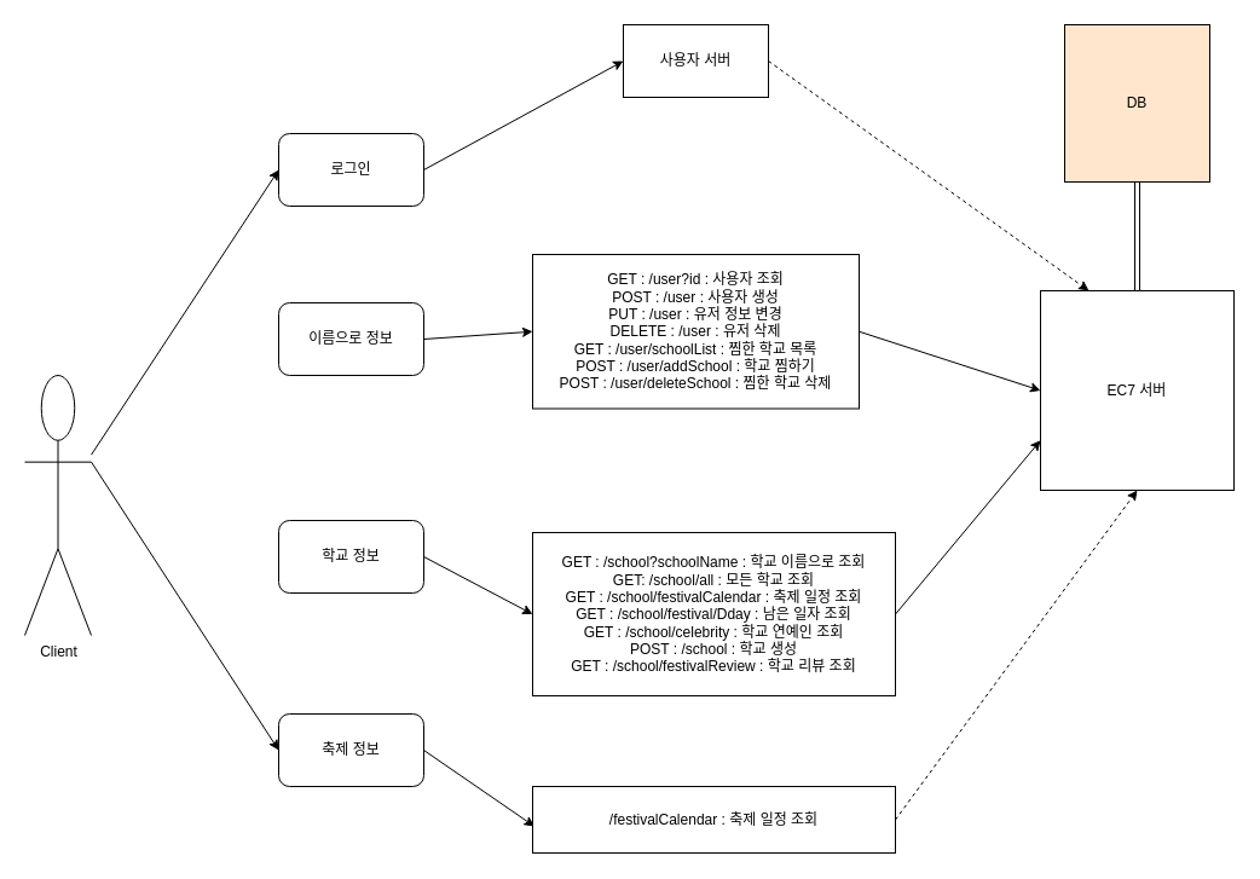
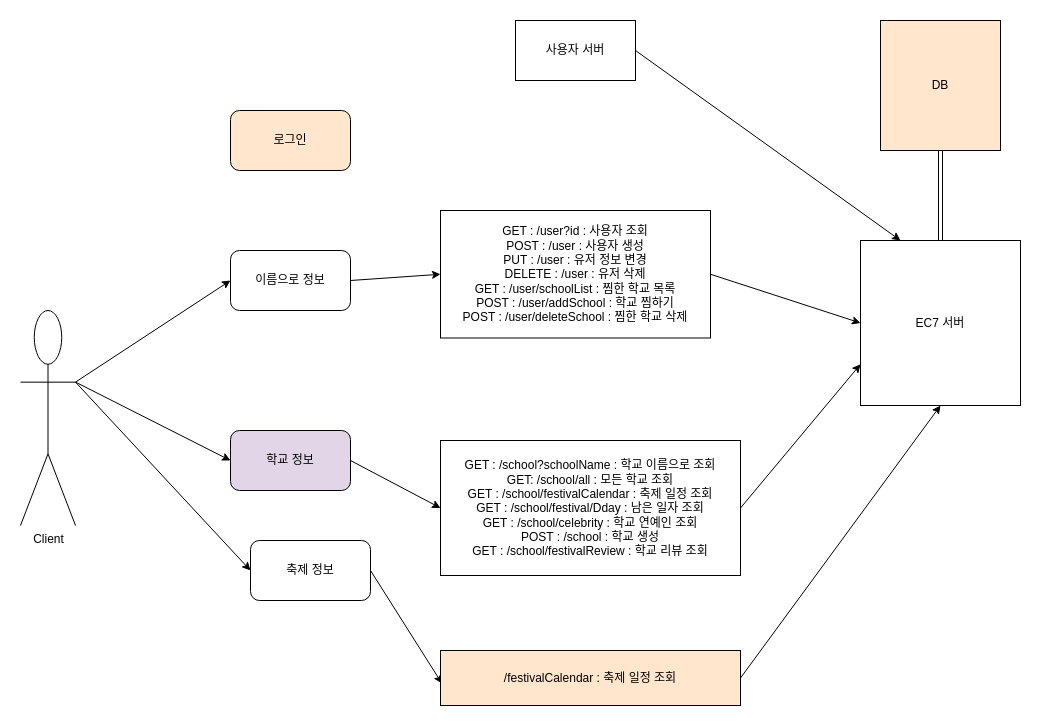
  <mxCell id="0" />
  <mxCell id="1" parent="0" />
- <mxCell id="2" style="orthogonalLoop=1;jettySize=auto;html=1;entryX=0;entryY=0.5;entryDx=0;entryDy=0;rounded=0;" edge="1" parent="1" source="6" target="10"><mxGeometry relative="1" as="geometry" /></mxCell>
+ <mxCell id="3" style="edgeStyle=none;rounded=0;orthogonalLoop=1;jettySize=auto;html=1;exitX=1;exitY=0.333;exitDx=0;exitDy=0;exitPerimeter=0;entryX=0;entryY=0.5;entryDx=0;entryDy=0;" edge="1" parent="1" source="6" target="8"><mxGeometry relative="1" as="geometry" /></mxCell>
+ <mxCell id="4" style="edgeStyle=none;rounded=0;orthogonalLoop=1;jettySize=auto;html=1;exitX=1;exitY=0.333;exitDx=0;exitDy=0;exitPerimeter=0;entryX=0;entryY=0.5;entryDx=0;entryDy=0;" edge="1" parent="1" source="6" target="12"><mxGeometry relative="1" as="geometry" /></mxCell>
  <mxCell id="5" style="edgeStyle=none;rounded=0;orthogonalLoop=1;jettySize=auto;html=1;exitX=1;exitY=0.333;exitDx=0;exitDy=0;exitPerimeter=0;entryX=0;entryY=0.5;entryDx=0;entryDy=0;" edge="1" parent="1" source="6" target="14"><mxGeometry relative="1" as="geometry" /></mxCell>
  <mxCell id="6" value="Client" style="shape=umlActor;verticalLabelPosition=bottom;verticalAlign=top;html=1;outlineConnect=0;" vertex="1" parent="1"><mxGeometry x="20" y="310" width="55" height="215" as="geometry" /></mxCell>
  <mxCell id="7" style="edgeStyle=none;rounded=0;orthogonalLoop=1;jettySize=auto;html=1;exitX=1;exitY=0.5;exitDx=0;exitDy=0;entryX=0;entryY=0.5;entryDx=0;entryDy=0;" edge="1" parent="1" source="8" target="21"><mxGeometry relative="1" as="geometry" /></mxCell>
  <mxCell id="8" value="이름으로 정보" style="rounded=1;whiteSpace=wrap;html=1;" vertex="1" parent="1"><mxGeometry x="230" y="250" width="120" height="60" as="geometry" /></mxCell>
- <mxCell id="9" style="rounded=0;orthogonalLoop=1;jettySize=auto;html=1;exitX=1;exitY=0.5;exitDx=0;exitDy=0;entryX=0;entryY=0.5;entryDx=0;entryDy=0;" edge="1" parent="1" source="10" target="16"><mxGeometry relative="1" as="geometry" /></mxCell>
- <mxCell id="10" value="로그인" style="rounded=1;whiteSpace=wrap;html=1;" vertex="1" parent="1"><mxGeometry x="230" y="110" width="120" height="60" as="geometry" /></mxCell>
+ <mxCell id="10" value="로그인" style="rounded=1;whiteSpace=wrap;html=1;fillColor=#ffe6cc;" vertex="1" parent="1"><mxGeometry x="230" y="110" width="120" height="60" as="geometry" /></mxCell>
  <mxCell id="11" style="edgeStyle=none;rounded=0;orthogonalLoop=1;jettySize=auto;html=1;exitX=1;exitY=0.5;exitDx=0;exitDy=0;entryX=0;entryY=0.5;entryDx=0;entryDy=0;" edge="1" parent="1" source="12" target="23"><mxGeometry relative="1" as="geometry" /></mxCell>
- <mxCell id="12" value="학교 정보" style="rounded=1;whiteSpace=wrap;html=1;" vertex="1" parent="1"><mxGeometry x="230" y="430" width="120" height="60" as="geometry" /></mxCell>
+ <mxCell id="12" value="학교 정보" style="rounded=1;whiteSpace=wrap;html=1;fillColor=#e1d5e7;" vertex="1" parent="1"><mxGeometry x="230" y="430" width="120" height="60" as="geometry" /></mxCell>
  <mxCell id="13" style="edgeStyle=none;rounded=0;orthogonalLoop=1;jettySize=auto;html=1;exitX=1;exitY=0.5;exitDx=0;exitDy=0;entryX=0.005;entryY=0.6;entryDx=0;entryDy=0;entryPerimeter=0;" edge="1" parent="1" source="14" target="25"><mxGeometry relative="1" as="geometry" /></mxCell>
- <mxCell id="14" value="축제 정보" style="rounded=1;whiteSpace=wrap;html=1;" vertex="1" parent="1"><mxGeometry x="230" y="590" width="120" height="60" as="geometry" /></mxCell>
- <mxCell id="15" style="edgeStyle=none;rounded=0;orthogonalLoop=1;jettySize=auto;html=1;exitX=1;exitY=0.5;exitDx=0;exitDy=0;entryX=0.25;entryY=0;entryDx=0;entryDy=0;dashed=1;" edge="1" parent="1" source="16" target="19"><mxGeometry relative="1" as="geometry" /></mxCell>
+ <mxCell id="14" value="축제 정보" style="rounded=1;whiteSpace=wrap;html=1;" vertex="1" parent="1"><mxGeometry x="250" y="540" width="120" height="60" as="geometry" /></mxCell>
+ <mxCell id="15" style="edgeStyle=none;rounded=0;orthogonalLoop=1;jettySize=auto;html=1;exitX=1;exitY=0.5;exitDx=0;exitDy=0;entryX=0.25;entryY=0;entryDx=0;entryDy=0;" edge="1" parent="1" source="16" target="19"><mxGeometry relative="1" as="geometry" /></mxCell>
  <mxCell id="16" value="사용자 서버" style="rounded=0;whiteSpace=wrap;html=1;" vertex="1" parent="1"><mxGeometry x="515" y="20" width="120" height="60" as="geometry" /></mxCell>
  <mxCell id="17" style="edgeStyle=orthogonalEdgeStyle;rounded=0;orthogonalLoop=1;jettySize=auto;html=1;exitX=0.5;exitY=1;exitDx=0;exitDy=0;entryX=0.5;entryY=0;entryDx=0;entryDy=0;shape=link;" edge="1" parent="1" source="18" target="19"><mxGeometry relative="1" as="geometry" /></mxCell>
  <mxCell id="18" value="DB" style="rounded=0;whiteSpace=wrap;html=1;fillColor=#ffe6cc;" vertex="1" parent="1"><mxGeometry x="880" y="20" width="120" height="130" as="geometry" /></mxCell>
  <mxCell id="19" value="EC7 서버" style="rounded=0;whiteSpace=wrap;html=1;" vertex="1" parent="1"><mxGeometry x="860" y="240" width="160" height="165" as="geometry" /></mxCell>
  <mxCell id="20" style="edgeStyle=none;rounded=0;orthogonalLoop=1;jettySize=auto;html=1;exitX=1;exitY=0.5;exitDx=0;exitDy=0;entryX=0;entryY=0.5;entryDx=0;entryDy=0;" edge="1" parent="1" source="21" target="19"><mxGeometry relative="1" as="geometry" /></mxCell>
  <mxCell id="21" value="GET : /user?id : 사용자 조회&lt;br&gt;POST : /user : 사용자 생성&lt;br&gt;PUT : /user : 유저 정보 변경&lt;br&gt;DELETE : /user : 유저 삭제&lt;br&gt;GET : /user/schoolList : 찜한 학교 목록&lt;br&gt;POST : /user/addSchool : 학교 찜하기&lt;br&gt;POST : /user/deleteSchool : 찜한 학교 삭제" style="rounded=0;whiteSpace=wrap;html=1;" vertex="1" parent="1"><mxGeometry x="440" y="210" width="270" height="127.5" as="geometry" /></mxCell>
  <mxCell id="22" style="edgeStyle=none;rounded=0;orthogonalLoop=1;jettySize=auto;html=1;exitX=1;exitY=0.5;exitDx=0;exitDy=0;entryX=0;entryY=0.75;entryDx=0;entryDy=0;" edge="1" parent="1" source="23" target="19"><mxGeometry relative="1" as="geometry" /></mxCell>
  <mxCell id="23" value="GET : /school?schoolName : 학교 이름으로 조회&lt;br&gt;GET: /school/all : 모든 학교 조회&lt;br&gt;GET : /school/festivalCalendar : 축제 일정 조회&lt;br&gt;GET : /school/festival/Dday : 남은 일자 조회&lt;br&gt;GET : /school/celebrity : 학교 연예인 조회&lt;br&gt;POST : /school : 학교 생성&lt;br&gt;GET : /school/festivalReview : 학교 리뷰 조회" style="rounded=0;whiteSpace=wrap;html=1;" vertex="1" parent="1"><mxGeometry x="440" y="440" width="300" height="135" as="geometry" /></mxCell>
- <mxCell id="24" style="edgeStyle=none;rounded=0;orthogonalLoop=1;jettySize=auto;html=1;exitX=1;exitY=0.5;exitDx=0;exitDy=0;entryX=0.5;entryY=1;entryDx=0;entryDy=0;dashed=1;" edge="1" parent="1" source="25" target="19"><mxGeometry relative="1" as="geometry" /></mxCell>
- <mxCell id="25" value="/festivalCalendar : 축제 일정 조회" style="rounded=0;whiteSpace=wrap;html=1;" vertex="1" parent="1"><mxGeometry x="440" y="650" width="300" height="55" as="geometry" /></mxCell>
+ <mxCell id="24" style="edgeStyle=none;rounded=0;orthogonalLoop=1;jettySize=auto;html=1;exitX=1;exitY=0.5;exitDx=0;exitDy=0;entryX=0.5;entryY=1;entryDx=0;entryDy=0;" edge="1" parent="1" source="25" target="19"><mxGeometry relative="1" as="geometry" /></mxCell>
+ <mxCell id="25" value="/festivalCalendar : 축제 일정 조회" style="rounded=0;whiteSpace=wrap;html=1;fillColor=#ffe6cc;" vertex="1" parent="1"><mxGeometry x="440" y="650" width="300" height="55" as="geometry" /></mxCell>
